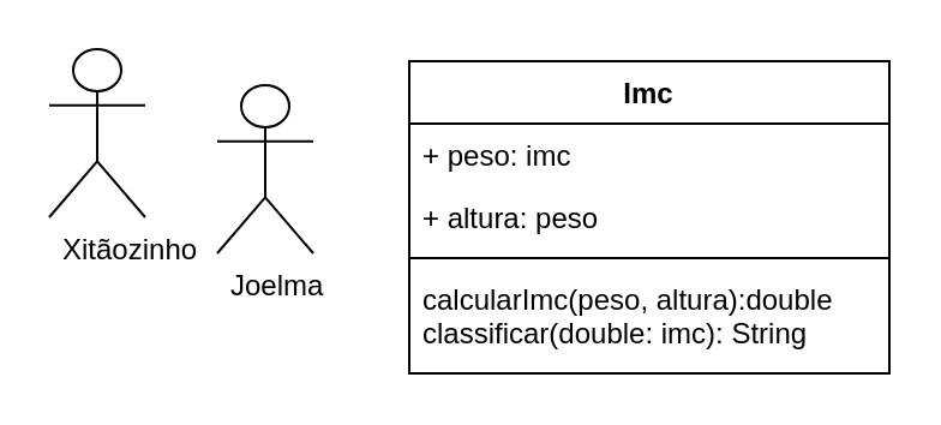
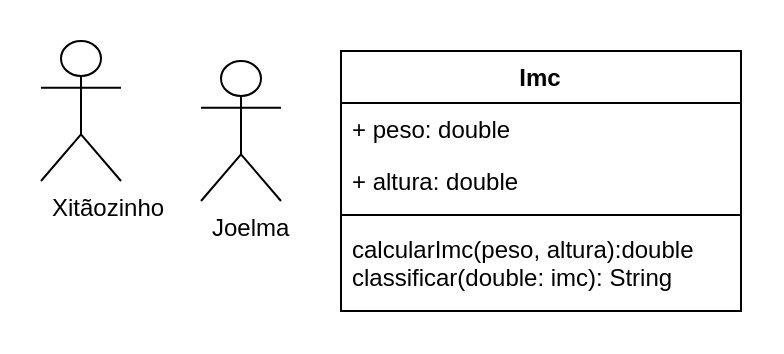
  <mxCell id="0" />
  <mxCell id="1" parent="0" />
  <mxCell id="2" value="Imc" style="swimlane;fontStyle=1;align=center;verticalAlign=top;childLayout=stackLayout;horizontal=1;startSize=26;horizontalStack=0;resizeParent=1;resizeParentMax=0;resizeLast=0;collapsible=1;marginBottom=0;whiteSpace=wrap;html=1;" vertex="1" parent="1"><mxGeometry x="170" y="25" width="200" height="130" as="geometry" /></mxCell>
- <mxCell id="3" value="+ peso: imc" style="text;strokeColor=none;fillColor=none;align=left;verticalAlign=top;spacingLeft=4;spacingRight=4;overflow=hidden;rotatable=0;points=[[0,0.5],[1,0.5]];portConstraint=eastwest;whiteSpace=wrap;html=1;" vertex="1" parent="2"><mxGeometry y="26" width="200" height="26" as="geometry" /></mxCell>
- <mxCell id="4" value="+ altura: peso" style="text;strokeColor=none;fillColor=none;align=left;verticalAlign=top;spacingLeft=4;spacingRight=4;overflow=hidden;rotatable=0;points=[[0,0.5],[1,0.5]];portConstraint=eastwest;whiteSpace=wrap;html=1;" vertex="1" parent="2"><mxGeometry y="52" width="200" height="26" as="geometry" /></mxCell>
+ <mxCell id="3" value="+ peso: double" style="text;strokeColor=none;fillColor=none;align=left;verticalAlign=top;spacingLeft=4;spacingRight=4;overflow=hidden;rotatable=0;points=[[0,0.5],[1,0.5]];portConstraint=eastwest;whiteSpace=wrap;html=1;" vertex="1" parent="2"><mxGeometry y="26" width="200" height="26" as="geometry" /></mxCell>
+ <mxCell id="4" value="+ altura: double" style="text;strokeColor=none;fillColor=none;align=left;verticalAlign=top;spacingLeft=4;spacingRight=4;overflow=hidden;rotatable=0;points=[[0,0.5],[1,0.5]];portConstraint=eastwest;whiteSpace=wrap;html=1;" vertex="1" parent="2"><mxGeometry y="52" width="200" height="26" as="geometry" /></mxCell>
  <mxCell id="5" value="" style="line;strokeWidth=1;fillColor=none;align=left;verticalAlign=middle;spacingTop=-1;spacingLeft=3;spacingRight=3;rotatable=0;labelPosition=right;points=[];portConstraint=eastwest;strokeColor=inherit;" vertex="1" parent="2"><mxGeometry y="78" width="200" height="8" as="geometry" /></mxCell>
  <mxCell id="6" value="calcularImc(peso, altura):double&lt;div&gt;classificar(double: imc): String&lt;/div&gt;" style="text;strokeColor=none;fillColor=none;align=left;verticalAlign=top;spacingLeft=4;spacingRight=4;overflow=hidden;rotatable=0;points=[[0,0.5],[1,0.5]];portConstraint=eastwest;whiteSpace=wrap;html=1;" vertex="1" parent="2"><mxGeometry y="86" width="200" height="44" as="geometry" /></mxCell>
- <mxCell id="7" value="Joelma" style="shape=umlActor;verticalLabelPosition=bottom;verticalAlign=top;html=1;align=left;spacingLeft=4;spacingRight=4;fontFamily=Helvetica;fontSize=12;fontColor=default;fillColor=none;gradientColor=none;" vertex="1" parent="1"><mxGeometry x="90" y="35" width="40" height="70" as="geometry" /></mxCell>
+ <mxCell id="7" value="Joelma" style="shape=umlActor;verticalLabelPosition=bottom;verticalAlign=top;html=1;align=left;spacingLeft=4;spacingRight=4;fontFamily=Helvetica;fontSize=12;fontColor=default;fillColor=none;gradientColor=none;" vertex="1" parent="1"><mxGeometry x="100" y="30" width="40" height="70" as="geometry" /></mxCell>
  <mxCell id="8" value="Xitãozinho" style="shape=umlActor;verticalLabelPosition=bottom;verticalAlign=top;html=1;align=left;spacingLeft=4;spacingRight=4;fontFamily=Helvetica;fontSize=12;fontColor=default;fillColor=none;gradientColor=none;" vertex="1" parent="1"><mxGeometry x="20" y="20" width="40" height="70" as="geometry" /></mxCell>
